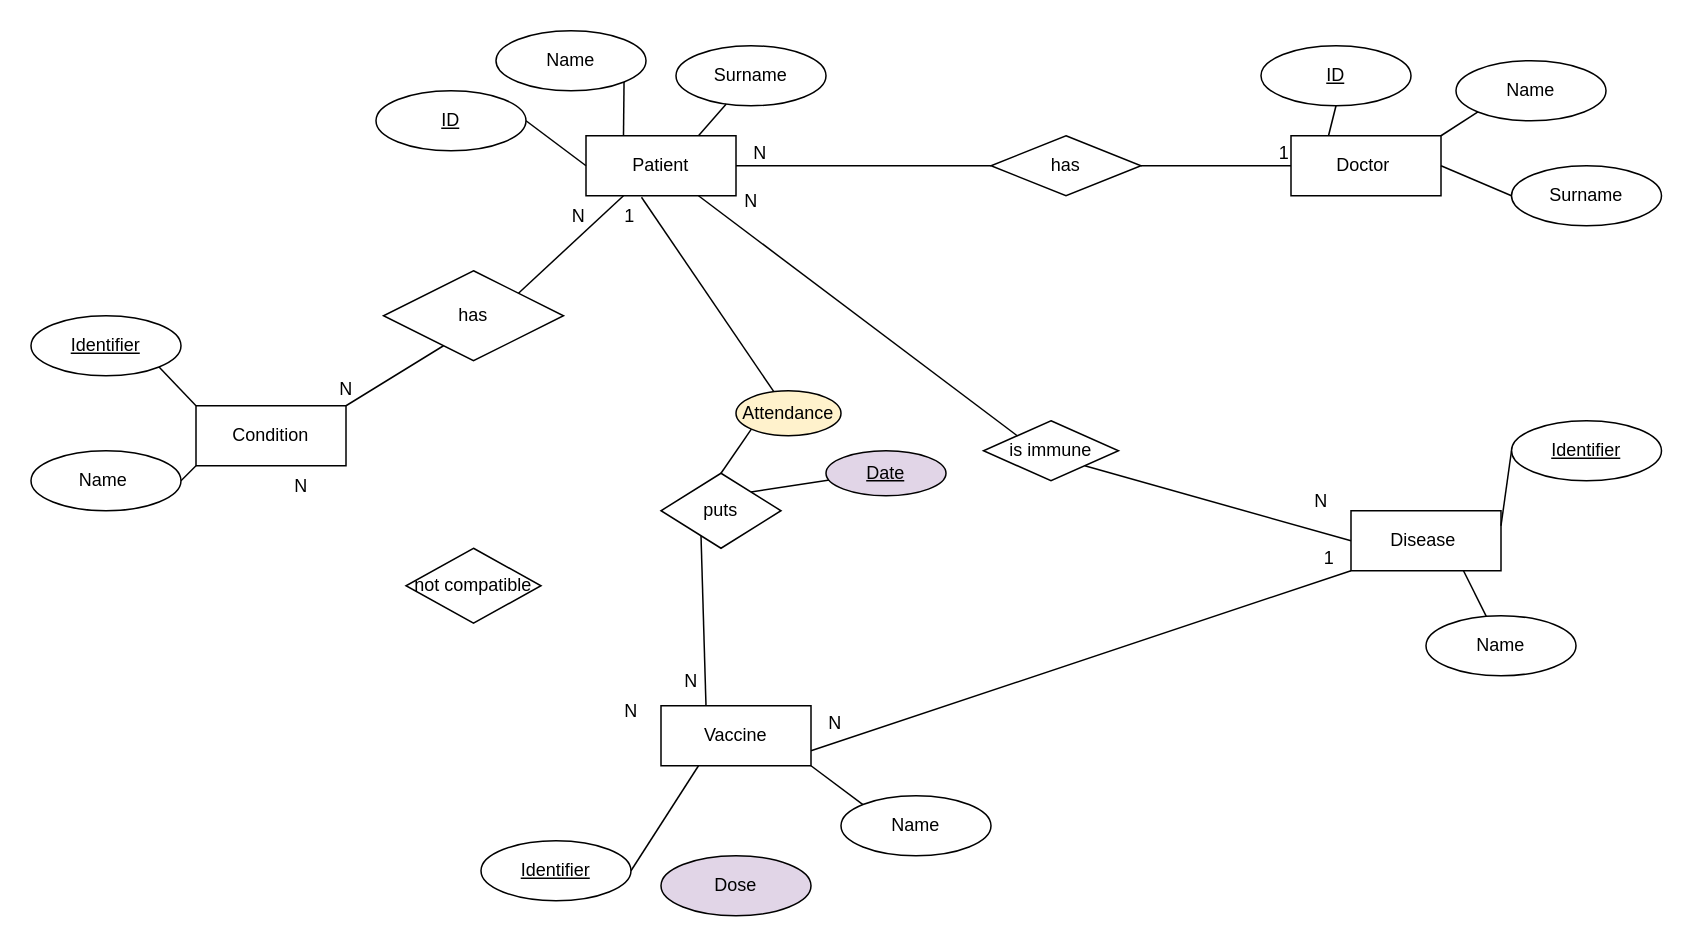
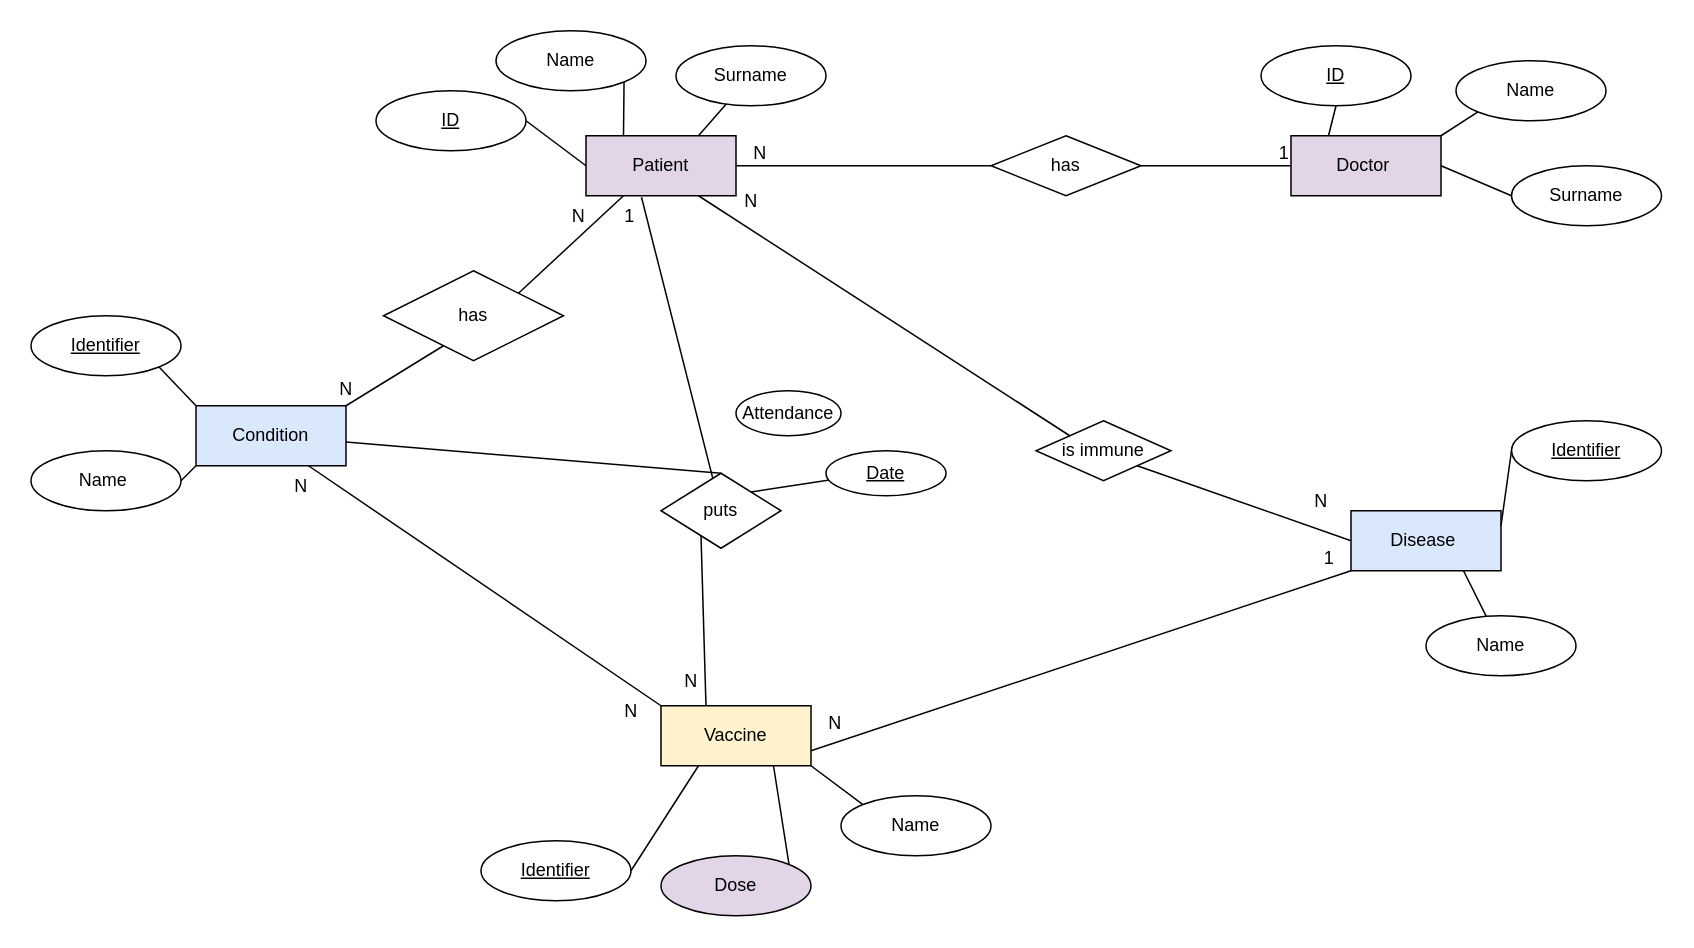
  <mxCell id="0" />
  <mxCell id="1" parent="0" />
  <mxCell id="2" value="" style="shape=link;html=1;rounded=0;entryX=0;entryY=1;entryDx=0;entryDy=0;width=0;exitX=1;exitY=0.75;exitDx=0;exitDy=0;" parent="1" source="7" target="8" edge="1"><mxGeometry relative="1" as="geometry"><mxPoint x="510" y="290" as="sourcePoint" /><mxPoint x="670" y="290" as="targetPoint" /></mxGeometry></mxCell>
  <mxCell id="3" value="N" style="resizable=0;html=1;whiteSpace=wrap;align=left;verticalAlign=bottom;" parent="2" connectable="0" vertex="1"><mxGeometry x="-1" relative="1" as="geometry"><mxPoint x="10" y="-10" as="offset" /></mxGeometry></mxCell>
  <mxCell id="4" value="1" style="resizable=0;html=1;whiteSpace=wrap;align=right;verticalAlign=bottom;" parent="2" connectable="0" vertex="1"><mxGeometry x="1" relative="1" as="geometry"><mxPoint x="-10" as="offset" /></mxGeometry></mxCell>
- <mxCell id="5" value="Doctor&amp;nbsp;" style="whiteSpace=wrap;html=1;align=center;" parent="1" vertex="1"><mxGeometry x="860" y="90" width="100" height="40" as="geometry" /></mxCell>
- <mxCell id="6" value="Patient" style="whiteSpace=wrap;html=1;align=center;" parent="1" vertex="1"><mxGeometry x="390" y="90" width="100" height="40" as="geometry" /></mxCell>
- <mxCell id="7" value="Vaccine" style="whiteSpace=wrap;html=1;align=center;" parent="1" vertex="1"><mxGeometry x="440" y="470" width="100" height="40" as="geometry" /></mxCell>
- <mxCell id="8" value="Disease&amp;nbsp;" style="whiteSpace=wrap;html=1;align=center;" parent="1" vertex="1"><mxGeometry x="900" y="340" width="100" height="40" as="geometry" /></mxCell>
- <mxCell id="9" value="Condition" style="whiteSpace=wrap;html=1;align=center;" parent="1" vertex="1"><mxGeometry x="130" y="270" width="100" height="40" as="geometry" /></mxCell>
+ <mxCell id="5" value="Doctor&amp;nbsp;" style="whiteSpace=wrap;html=1;align=center;fillColor=#e1d5e7;" parent="1" vertex="1"><mxGeometry x="860" y="90" width="100" height="40" as="geometry" /></mxCell>
+ <mxCell id="6" value="Patient" style="whiteSpace=wrap;html=1;align=center;fillColor=#e1d5e7;" parent="1" vertex="1"><mxGeometry x="390" y="90" width="100" height="40" as="geometry" /></mxCell>
+ <mxCell id="7" value="Vaccine" style="whiteSpace=wrap;html=1;align=center;fillColor=#fff2cc;" parent="1" vertex="1"><mxGeometry x="440" y="470" width="100" height="40" as="geometry" /></mxCell>
+ <mxCell id="8" value="Disease&amp;nbsp;" style="whiteSpace=wrap;html=1;align=center;fillColor=#dae8fc;" parent="1" vertex="1"><mxGeometry x="900" y="340" width="100" height="40" as="geometry" /></mxCell>
+ <mxCell id="9" value="Condition" style="whiteSpace=wrap;html=1;align=center;fillColor=#dae8fc;" parent="1" vertex="1"><mxGeometry x="130" y="270" width="100" height="40" as="geometry" /></mxCell>
  <mxCell id="10" value="ID" style="ellipse;whiteSpace=wrap;html=1;align=center;fontStyle=4;" parent="1" vertex="1"><mxGeometry x="250" y="60" width="100" height="40" as="geometry" /></mxCell>
  <mxCell id="11" value="Name" style="ellipse;whiteSpace=wrap;html=1;align=center;" parent="1" vertex="1"><mxGeometry x="330" y="20" width="100" height="40" as="geometry" /></mxCell>
  <mxCell id="12" value="Surname" style="ellipse;whiteSpace=wrap;html=1;align=center;" parent="1" vertex="1"><mxGeometry x="450" y="30" width="100" height="40" as="geometry" /></mxCell>
  <mxCell id="13" value="&lt;u&gt;Identifier&lt;/u&gt;" style="ellipse;whiteSpace=wrap;html=1;align=center;" parent="1" vertex="1"><mxGeometry x="1007" y="280" width="100" height="40" as="geometry" /></mxCell>
  <mxCell id="14" value="Name" style="ellipse;whiteSpace=wrap;html=1;align=center;" parent="1" vertex="1"><mxGeometry x="970" y="40" width="100" height="40" as="geometry" /></mxCell>
  <mxCell id="15" value="ID" style="ellipse;whiteSpace=wrap;html=1;align=center;fontStyle=4;" parent="1" vertex="1"><mxGeometry x="840" y="30" width="100" height="40" as="geometry" /></mxCell>
  <mxCell id="16" value="Dose" style="ellipse;whiteSpace=wrap;html=1;align=center;fillColor=#e1d5e7;" parent="1" vertex="1"><mxGeometry x="440" y="570" width="100" height="40" as="geometry" /></mxCell>
  <mxCell id="17" value="Surname" style="ellipse;whiteSpace=wrap;html=1;align=center;" parent="1" vertex="1"><mxGeometry x="1007" y="110" width="100" height="40" as="geometry" /></mxCell>
  <mxCell id="18" value="Identifier" style="ellipse;whiteSpace=wrap;html=1;align=center;fontStyle=4;" parent="1" vertex="1"><mxGeometry x="320" y="560" width="100" height="40" as="geometry" /></mxCell>
  <mxCell id="19" value="" style="shape=link;html=1;rounded=0;width=0;entryX=0;entryY=0.5;entryDx=0;entryDy=0;" parent="1" source="23" target="5" edge="1"><mxGeometry relative="1" as="geometry"><mxPoint x="580" y="139.5" as="sourcePoint" /><mxPoint x="740" y="139.5" as="targetPoint" /><Array as="points"><mxPoint x="800" y="110" /></Array></mxGeometry></mxCell>
  <mxCell id="20" value="1" style="resizable=0;html=1;whiteSpace=wrap;align=right;verticalAlign=bottom;" parent="19" connectable="0" vertex="1"><mxGeometry x="1" relative="1" as="geometry" /></mxCell>
  <mxCell id="21" value="" style="shape=link;html=1;rounded=0;width=0;entryX=0;entryY=0.5;entryDx=0;entryDy=0;exitX=1;exitY=0.5;exitDx=0;exitDy=0;" parent="1" source="6" target="23" edge="1"><mxGeometry relative="1" as="geometry"><mxPoint x="580" y="139.5" as="sourcePoint" /><mxPoint x="840" y="140" as="targetPoint" /><Array as="points" /></mxGeometry></mxCell>
  <mxCell id="22" value="N" style="resizable=0;html=1;whiteSpace=wrap;align=left;verticalAlign=bottom;" parent="21" connectable="0" vertex="1"><mxGeometry x="-1" relative="1" as="geometry"><mxPoint x="10" as="offset" /></mxGeometry></mxCell>
  <mxCell id="23" value="has" style="shape=rhombus;perimeter=rhombusPerimeter;whiteSpace=wrap;html=1;align=center;" parent="1" vertex="1"><mxGeometry x="660" y="90" width="100" height="40" as="geometry" /></mxCell>
- <mxCell id="24" value="is immune" style="shape=rhombus;perimeter=rhombusPerimeter;whiteSpace=wrap;html=1;align=center;" parent="1" vertex="1"><mxGeometry x="655" y="280" width="90" height="40" as="geometry" /></mxCell>
+ <mxCell id="24" value="is immune" style="shape=rhombus;perimeter=rhombusPerimeter;whiteSpace=wrap;html=1;align=center;" parent="1" vertex="1"><mxGeometry x="690" y="280" width="90" height="40" as="geometry" /></mxCell>
  <mxCell id="25" value="" style="endArrow=none;html=1;rounded=0;exitX=0.25;exitY=0;exitDx=0;exitDy=0;entryX=1;entryY=1;entryDx=0;entryDy=0;" parent="1" source="6" target="11" edge="1"><mxGeometry relative="1" as="geometry"><mxPoint x="610" y="300" as="sourcePoint" /><mxPoint x="770" y="300" as="targetPoint" /><Array as="points" /></mxGeometry></mxCell>
  <mxCell id="26" value="" style="endArrow=none;html=1;rounded=0;exitX=0.75;exitY=0;exitDx=0;exitDy=0;" parent="1" source="6" target="12" edge="1"><mxGeometry relative="1" as="geometry"><mxPoint x="540" y="130" as="sourcePoint" /><mxPoint x="485" y="94" as="targetPoint" /></mxGeometry></mxCell>
  <mxCell id="27" value="" style="endArrow=none;html=1;rounded=0;exitX=0;exitY=0.5;exitDx=0;exitDy=0;entryX=1;entryY=0.5;entryDx=0;entryDy=0;" parent="1" source="6" target="10" edge="1"><mxGeometry relative="1" as="geometry"><mxPoint x="565" y="130" as="sourcePoint" /><mxPoint x="568" y="100" as="targetPoint" /></mxGeometry></mxCell>
  <mxCell id="28" value="" style="endArrow=none;html=1;rounded=0;exitX=0.25;exitY=1;exitDx=0;exitDy=0;entryX=1;entryY=0.5;entryDx=0;entryDy=0;" parent="1" source="7" target="18" edge="1"><mxGeometry relative="1" as="geometry"><mxPoint x="490" y="150" as="sourcePoint" /><mxPoint x="460" y="140" as="targetPoint" /></mxGeometry></mxCell>
+ <mxCell id="29" value="" style="endArrow=none;html=1;rounded=0;exitX=0.75;exitY=1;exitDx=0;exitDy=0;entryX=1;entryY=0;entryDx=0;entryDy=0;" parent="1" source="7" target="16" edge="1"><mxGeometry relative="1" as="geometry"><mxPoint x="420" y="270" as="sourcePoint" /><mxPoint x="410" y="260" as="targetPoint" /></mxGeometry></mxCell>
  <mxCell id="30" value="" style="endArrow=none;html=1;rounded=0;exitX=0.25;exitY=0;exitDx=0;exitDy=0;entryX=0.5;entryY=1;entryDx=0;entryDy=0;" parent="1" source="5" target="15" edge="1"><mxGeometry relative="1" as="geometry"><mxPoint x="515" y="130" as="sourcePoint" /><mxPoint x="485" y="94" as="targetPoint" /></mxGeometry></mxCell>
  <mxCell id="31" value="" style="endArrow=none;html=1;rounded=0;exitX=1;exitY=0;exitDx=0;exitDy=0;entryX=0;entryY=1;entryDx=0;entryDy=0;" parent="1" source="5" target="14" edge="1"><mxGeometry relative="1" as="geometry"><mxPoint x="875" y="130" as="sourcePoint" /><mxPoint x="870" y="110" as="targetPoint" /></mxGeometry></mxCell>
  <mxCell id="32" value="" style="endArrow=none;html=1;rounded=0;exitX=1;exitY=0.5;exitDx=0;exitDy=0;entryX=0;entryY=0.5;entryDx=0;entryDy=0;" parent="1" source="5" target="17" edge="1"><mxGeometry relative="1" as="geometry"><mxPoint x="950" y="130" as="sourcePoint" /><mxPoint x="955" y="140" as="targetPoint" /></mxGeometry></mxCell>
  <mxCell id="33" value="" style="endArrow=none;html=1;rounded=0;exitX=1;exitY=0.25;exitDx=0;exitDy=0;entryX=0;entryY=0.5;entryDx=0;entryDy=0;" parent="1" source="8" target="13" edge="1"><mxGeometry relative="1" as="geometry"><mxPoint x="950" y="150" as="sourcePoint" /><mxPoint x="970" y="160" as="targetPoint" /></mxGeometry></mxCell>
  <mxCell id="34" value="" style="endArrow=none;html=1;rounded=0;entryX=0.75;entryY=1;entryDx=0;entryDy=0;exitX=0;exitY=0;exitDx=0;exitDy=0;" parent="1" source="24" target="6" edge="1"><mxGeometry relative="1" as="geometry"><mxPoint x="610" y="300" as="sourcePoint" /><mxPoint x="550" y="170" as="targetPoint" /></mxGeometry></mxCell>
  <mxCell id="35" value="" style="endArrow=none;html=1;rounded=0;entryX=0;entryY=0.5;entryDx=0;entryDy=0;exitX=1;exitY=1;exitDx=0;exitDy=0;" parent="1" source="24" target="8" edge="1"><mxGeometry relative="1" as="geometry"><mxPoint x="603" y="250" as="sourcePoint" /><mxPoint x="520" y="290" as="targetPoint" /></mxGeometry></mxCell>
  <mxCell id="36" value="" style="endArrow=none;html=1;rounded=0;exitX=1;exitY=0;exitDx=0;exitDy=0;entryX=0.5;entryY=1;entryDx=0;entryDy=0;" parent="1" source="40" edge="1"><mxGeometry relative="1" as="geometry"><mxPoint x="610" y="340" as="sourcePoint" /><mxPoint x="582" y="315" as="targetPoint" /></mxGeometry></mxCell>
  <mxCell id="37" value="N" style="text;strokeColor=none;fillColor=none;spacingLeft=4;spacingRight=4;overflow=hidden;rotatable=0;points=[[0,0.5],[1,0.5]];portConstraint=eastwest;fontSize=12;whiteSpace=wrap;html=1;" parent="1" vertex="1"><mxGeometry x="190" y="310" width="40" height="30" as="geometry" /></mxCell>
  <mxCell id="38" value="" style="endArrow=none;html=1;rounded=0;exitX=0.25;exitY=1;exitDx=0;exitDy=0;" parent="1" source="40" edge="1"><mxGeometry relative="1" as="geometry"><mxPoint x="610" y="340" as="sourcePoint" /><mxPoint x="470" y="470" as="targetPoint" /></mxGeometry></mxCell>
- <mxCell id="39" value="" style="endArrow=none;html=1;rounded=0;exitX=0.37;exitY=1.025;exitDx=0;exitDy=0;exitPerimeter=0;" parent="1" source="6" target="54" edge="1"><mxGeometry relative="1" as="geometry"><mxPoint x="485" y="190" as="sourcePoint" /><mxPoint x="505" y="460" as="targetPoint" /></mxGeometry></mxCell>
+ <mxCell id="39" value="" style="endArrow=none;html=1;rounded=0;exitX=0.37;exitY=1.025;exitDx=0;exitDy=0;exitPerimeter=0;" parent="1" source="6" target="40" edge="1"><mxGeometry relative="1" as="geometry"><mxPoint x="485" y="190" as="sourcePoint" /><mxPoint x="505" y="460" as="targetPoint" /></mxGeometry></mxCell>
  <mxCell id="40" value="puts" style="shape=rhombus;perimeter=rhombusPerimeter;whiteSpace=wrap;html=1;align=center;" parent="1" vertex="1"><mxGeometry x="440" y="315" width="80" height="50" as="geometry" /></mxCell>
  <mxCell id="41" value="N" style="text;strokeColor=none;fillColor=none;spacingLeft=4;spacingRight=4;overflow=hidden;rotatable=0;points=[[0,0.5],[1,0.5]];portConstraint=eastwest;fontSize=12;whiteSpace=wrap;html=1;" parent="1" vertex="1"><mxGeometry x="450" y="440" width="20" height="30" as="geometry" /></mxCell>
  <mxCell id="42" value="1" style="text;strokeColor=none;fillColor=none;spacingLeft=4;spacingRight=4;overflow=hidden;rotatable=0;points=[[0,0.5],[1,0.5]];portConstraint=eastwest;fontSize=12;whiteSpace=wrap;html=1;" parent="1" vertex="1"><mxGeometry x="410" y="130" width="20" height="30" as="geometry" /></mxCell>
  <mxCell id="43" value="&lt;u&gt;Identifier&lt;/u&gt;" style="ellipse;whiteSpace=wrap;html=1;align=center;" parent="1" vertex="1"><mxGeometry x="20" y="210" width="100" height="40" as="geometry" /></mxCell>
  <mxCell id="44" value="" style="endArrow=none;html=1;rounded=0;exitX=1;exitY=1;exitDx=0;exitDy=0;entryX=0;entryY=0;entryDx=0;entryDy=0;" parent="1" source="43" target="9" edge="1"><mxGeometry relative="1" as="geometry"><mxPoint x="360" y="340" as="sourcePoint" /><mxPoint x="520" y="340" as="targetPoint" /></mxGeometry></mxCell>
- <mxCell id="46" value="not compatible" style="shape=rhombus;perimeter=rhombusPerimeter;whiteSpace=wrap;html=1;align=center;" parent="1" vertex="1"><mxGeometry x="270" y="365" width="90" height="50" as="geometry" /></mxCell>
+ <mxCell id="45" value="" style="endArrow=none;html=1;rounded=0;exitX=0.75;exitY=1;exitDx=0;exitDy=0;entryX=0;entryY=0;entryDx=0;entryDy=0;" parent="1" source="9" target="7" edge="1"><mxGeometry relative="1" as="geometry"><mxPoint x="205" y="310" as="sourcePoint" /><mxPoint x="420" y="470" as="targetPoint" /></mxGeometry></mxCell>
  <mxCell id="47" value="N" style="text;strokeColor=none;fillColor=none;spacingLeft=4;spacingRight=4;overflow=hidden;rotatable=0;points=[[0,0.5],[1,0.5]];portConstraint=eastwest;fontSize=12;whiteSpace=wrap;html=1;" parent="1" vertex="1"><mxGeometry x="410" y="460" width="20" height="30" as="geometry" /></mxCell>
  <mxCell id="48" value="" style="endArrow=none;html=1;rounded=0;exitX=1;exitY=0;exitDx=0;exitDy=0;entryX=0.25;entryY=1;entryDx=0;entryDy=0;" parent="1" source="50" target="6" edge="1"><mxGeometry relative="1" as="geometry"><mxPoint x="490" y="380" as="sourcePoint" /><mxPoint x="650" y="380" as="targetPoint" /></mxGeometry></mxCell>
  <mxCell id="49" value="" style="endArrow=none;html=1;rounded=0;exitX=1;exitY=0;exitDx=0;exitDy=0;entryX=0.25;entryY=1;entryDx=0;entryDy=0;" parent="1" source="9" target="50" edge="1"><mxGeometry relative="1" as="geometry"><mxPoint x="230" y="290" as="sourcePoint" /><mxPoint x="415" y="130" as="targetPoint" /></mxGeometry></mxCell>
  <mxCell id="50" value="has" style="shape=rhombus;perimeter=rhombusPerimeter;whiteSpace=wrap;html=1;align=center;" parent="1" vertex="1"><mxGeometry x="255" y="180" width="120" height="60" as="geometry" /></mxCell>
  <mxCell id="51" value="N" style="text;strokeColor=none;fillColor=none;spacingLeft=4;spacingRight=4;overflow=hidden;rotatable=0;points=[[0,0.5],[1,0.5]];portConstraint=eastwest;fontSize=12;whiteSpace=wrap;html=1;" parent="1" vertex="1"><mxGeometry x="220" y="245" width="20" height="30" as="geometry" /></mxCell>
  <mxCell id="52" value="N" style="text;strokeColor=none;fillColor=none;spacingLeft=4;spacingRight=4;overflow=hidden;rotatable=0;points=[[0,0.5],[1,0.5]];portConstraint=eastwest;fontSize=12;whiteSpace=wrap;html=1;" parent="1" vertex="1"><mxGeometry x="375" y="130" width="20" height="30" as="geometry" /></mxCell>
- <mxCell id="53" value="Date" style="ellipse;whiteSpace=wrap;html=1;align=center;fontStyle=4;fillColor=#e1d5e7;" parent="1" vertex="1"><mxGeometry x="550" y="300" width="80" height="30" as="geometry" /></mxCell>
- <mxCell id="54" value="Attendance" style="ellipse;whiteSpace=wrap;html=1;align=center;fillColor=#fff2cc;" parent="1" vertex="1"><mxGeometry x="490" y="260" width="70" height="30" as="geometry" /></mxCell>
- <mxCell id="55" value="" style="endArrow=none;html=1;rounded=0;exitX=0.5;exitY=0;exitDx=0;exitDy=0;entryX=0;entryY=1;entryDx=0;entryDy=0;" parent="1" source="40" target="54" edge="1"><mxGeometry relative="1" as="geometry"><mxPoint x="480" y="430" as="sourcePoint" /><mxPoint x="640" y="430" as="targetPoint" /></mxGeometry></mxCell>
+ <mxCell id="53" value="Date" style="ellipse;whiteSpace=wrap;html=1;align=center;fontStyle=4;" parent="1" vertex="1"><mxGeometry x="550" y="300" width="80" height="30" as="geometry" /></mxCell>
+ <mxCell id="54" value="Attendance" style="ellipse;whiteSpace=wrap;html=1;align=center;" parent="1" vertex="1"><mxGeometry x="490" y="260" width="70" height="30" as="geometry" /></mxCell>
+ <mxCell id="55" value="" style="endArrow=none;html=1;rounded=0;exitX=0.5;exitY=0;exitDx=0;exitDy=0;" parent="1" source="40" target="9" edge="1"><mxGeometry relative="1" as="geometry"><mxPoint x="480" y="430" as="sourcePoint" /><mxPoint x="640" y="430" as="targetPoint" /></mxGeometry></mxCell>
  <mxCell id="56" value="N" style="text;strokeColor=none;fillColor=none;spacingLeft=4;spacingRight=4;overflow=hidden;rotatable=0;points=[[0,0.5],[1,0.5]];portConstraint=eastwest;fontSize=12;whiteSpace=wrap;html=1;" parent="1" vertex="1"><mxGeometry x="490" y="120" width="20" height="30" as="geometry" /></mxCell>
  <mxCell id="57" value="N" style="text;strokeColor=none;fillColor=none;spacingLeft=4;spacingRight=4;overflow=hidden;rotatable=0;points=[[0,0.5],[1,0.5]];portConstraint=eastwest;fontSize=12;whiteSpace=wrap;html=1;" parent="1" vertex="1"><mxGeometry x="870" y="320" width="20" height="30" as="geometry" /></mxCell>
  <mxCell id="58" value="Name&amp;nbsp;" style="ellipse;whiteSpace=wrap;html=1;align=center;" vertex="1" parent="1"><mxGeometry x="20" y="300" width="100" height="40" as="geometry" /></mxCell>
  <mxCell id="59" value="" style="endArrow=none;html=1;rounded=0;exitX=0;exitY=1;exitDx=0;exitDy=0;entryX=1;entryY=0.5;entryDx=0;entryDy=0;" edge="1" parent="1" source="9" target="58"><mxGeometry relative="1" as="geometry"><mxPoint x="500" y="320" as="sourcePoint" /><mxPoint x="660" y="320" as="targetPoint" /></mxGeometry></mxCell>
  <mxCell id="60" value="Name" style="ellipse;whiteSpace=wrap;html=1;align=center;" vertex="1" parent="1"><mxGeometry x="950" y="410" width="100" height="40" as="geometry" /></mxCell>
  <mxCell id="61" value="" style="endArrow=none;html=1;rounded=0;entryX=0.75;entryY=1;entryDx=0;entryDy=0;" edge="1" parent="1" source="60" target="8"><mxGeometry relative="1" as="geometry"><mxPoint x="500" y="320" as="sourcePoint" /><mxPoint x="660" y="320" as="targetPoint" /></mxGeometry></mxCell>
  <mxCell id="62" value="Name" style="ellipse;whiteSpace=wrap;html=1;align=center;" vertex="1" parent="1"><mxGeometry x="560" y="530" width="100" height="40" as="geometry" /></mxCell>
  <mxCell id="63" value="" style="endArrow=none;html=1;rounded=0;exitX=1;exitY=1;exitDx=0;exitDy=0;entryX=0;entryY=0;entryDx=0;entryDy=0;" edge="1" parent="1" source="7" target="62"><mxGeometry relative="1" as="geometry"><mxPoint x="500" y="320" as="sourcePoint" /><mxPoint x="660" y="320" as="targetPoint" /></mxGeometry></mxCell>
